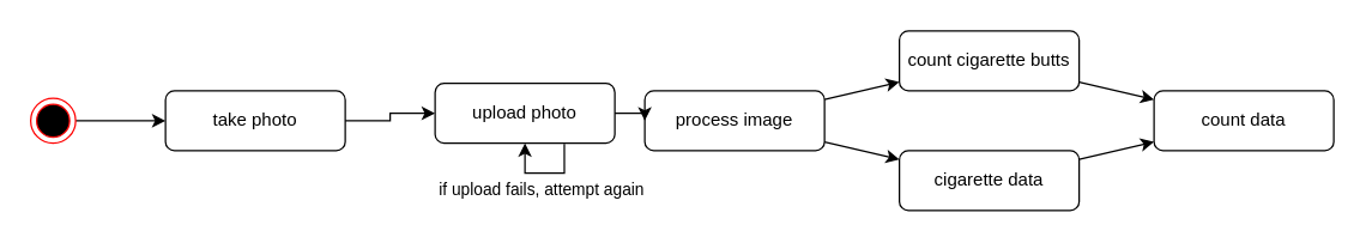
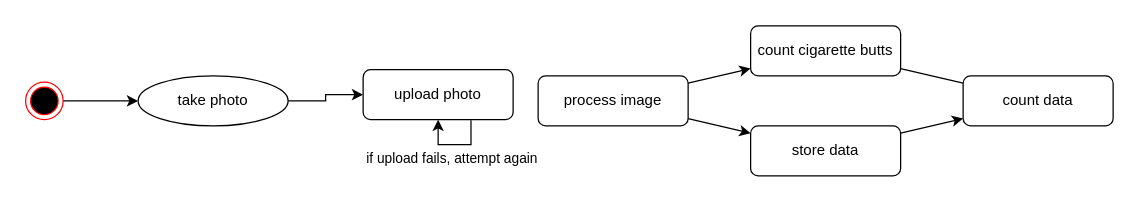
  <mxCell id="0" />
  <mxCell id="1" parent="0" />
  <mxCell id="2" style="edgeStyle=orthogonalEdgeStyle;rounded=0;orthogonalLoop=1;jettySize=auto;html=1;" edge="1" parent="1" source="3" target="5"><mxGeometry relative="1" as="geometry" /></mxCell>
  <mxCell id="3" value="" style="ellipse;html=1;shape=endState;fillColor=#000000;strokeColor=#ff0000;" vertex="1" parent="1"><mxGeometry x="20" y="65" width="30" height="30" as="geometry" /></mxCell>
  <mxCell id="4" style="edgeStyle=orthogonalEdgeStyle;rounded=0;orthogonalLoop=1;jettySize=auto;html=1;" edge="1" parent="1" source="5" target="7"><mxGeometry relative="1" as="geometry" /></mxCell>
- <mxCell id="5" value="take photo" style="html=1;whiteSpace=wrap;rounded=1;fillColor=none;" vertex="1" parent="1"><mxGeometry x="110" y="60" width="120" height="40" as="geometry" /></mxCell>
- <mxCell id="6" style="edgeStyle=orthogonalEdgeStyle;rounded=0;orthogonalLoop=1;jettySize=auto;html=1;" edge="1" parent="1" source="7" target="10"><mxGeometry relative="1" as="geometry" /></mxCell>
+ <mxCell id="5" value="take photo" style="ellipse;html=1;whiteSpace=wrap;fillColor=none;" vertex="1" parent="1"><mxGeometry x="110" y="60" width="120" height="40" as="geometry" /></mxCell>
  <mxCell id="7" value="upload photo" style="html=1;whiteSpace=wrap;rounded=1;fillColor=none;" vertex="1" parent="1"><mxGeometry x="290" y="55" width="120" height="40" as="geometry" /></mxCell>
  <mxCell id="8" style="rounded=0;orthogonalLoop=1;jettySize=auto;html=1;" edge="1" parent="1" source="10" target="15"><mxGeometry relative="1" as="geometry" /></mxCell>
  <mxCell id="9" style="rounded=0;orthogonalLoop=1;jettySize=auto;html=1;" edge="1" parent="1" source="10" target="12"><mxGeometry relative="1" as="geometry" /></mxCell>
  <mxCell id="10" value="process image" style="html=1;whiteSpace=wrap;rounded=1;fillColor=none;" vertex="1" parent="1"><mxGeometry x="430" y="60" width="120" height="40" as="geometry" /></mxCell>
  <mxCell id="11" style="rounded=0;orthogonalLoop=1;jettySize=auto;html=1;" edge="1" parent="1" source="12" target="13"><mxGeometry relative="1" as="geometry" /></mxCell>
- <mxCell id="12" value="cigarette data" style="html=1;whiteSpace=wrap;rounded=1;fillColor=none;" vertex="1" parent="1"><mxGeometry x="600" y="100" width="120" height="40" as="geometry" /></mxCell>
+ <mxCell id="12" value="store data" style="html=1;whiteSpace=wrap;rounded=1;fillColor=none;" vertex="1" parent="1"><mxGeometry x="600" y="100" width="120" height="40" as="geometry" /></mxCell>
  <mxCell id="13" value="count data" style="html=1;whiteSpace=wrap;rounded=1;fillColor=none;" vertex="1" parent="1"><mxGeometry x="770" y="60" width="120" height="40" as="geometry" /></mxCell>
- <mxCell id="14" style="rounded=0;orthogonalLoop=1;jettySize=auto;html=1;" edge="1" parent="1" source="15" target="13"><mxGeometry relative="1" as="geometry" /></mxCell>
+ <mxCell id="14" style="rounded=0;orthogonalLoop=1;jettySize=auto;html=1;endArrow=none;" edge="1" parent="1" source="15" target="13"><mxGeometry relative="1" as="geometry" /></mxCell>
  <mxCell id="15" value="count cigarette butts" style="html=1;whiteSpace=wrap;rounded=1;fillColor=none;" vertex="1" parent="1"><mxGeometry x="600" y="20" width="120" height="40" as="geometry" /></mxCell>
  <mxCell id="16" style="edgeStyle=orthogonalEdgeStyle;rounded=0;orthogonalLoop=1;jettySize=auto;html=1;exitX=0.719;exitY=1.011;exitDx=0;exitDy=0;exitPerimeter=0;" edge="1" parent="1" source="7" target="7"><mxGeometry relative="1" as="geometry" /></mxCell>
  <mxCell id="17" value="&lt;span&gt;if upload fails, attempt again&lt;/span&gt;" style="edgeLabel;html=1;align=center;verticalAlign=middle;resizable=0;points=[];labelBackgroundColor=none;" vertex="1" connectable="0" parent="16"><mxGeometry x="0.068" y="-1" relative="1" as="geometry"><mxPoint y="11" as="offset" /></mxGeometry></mxCell>
